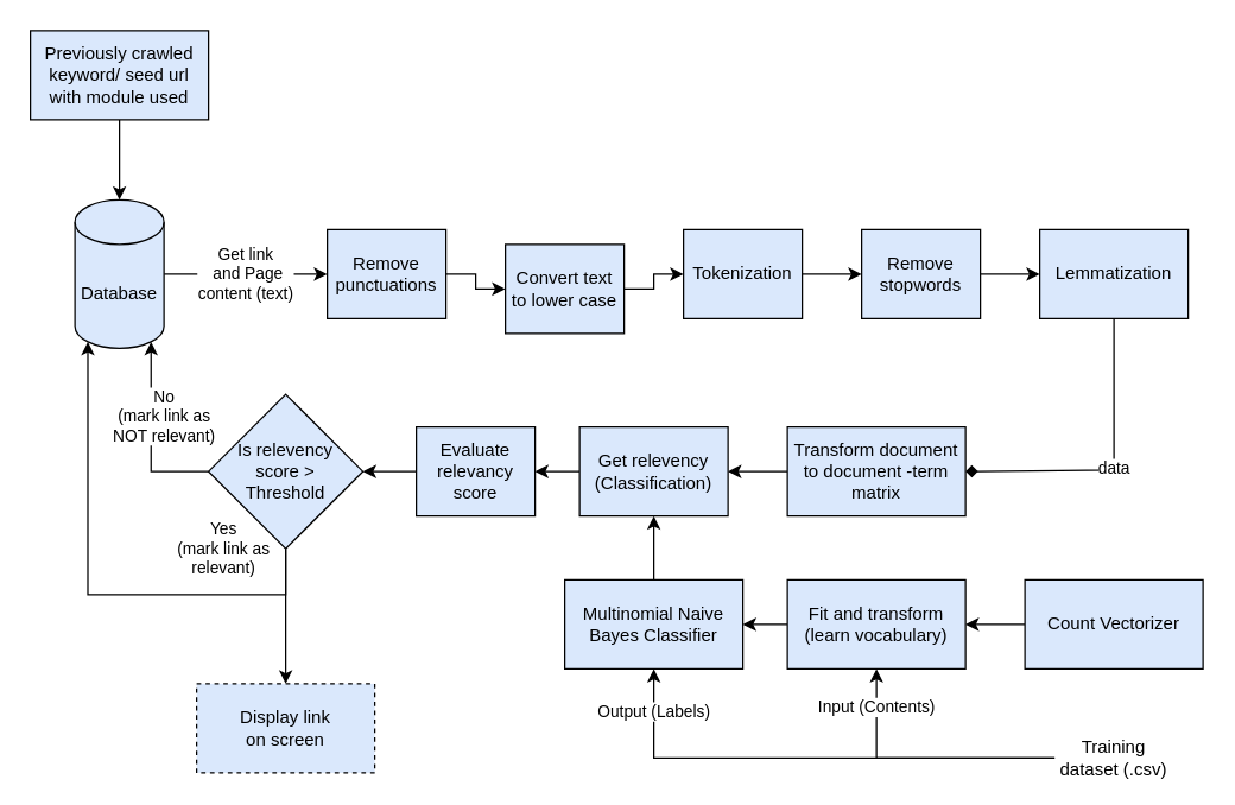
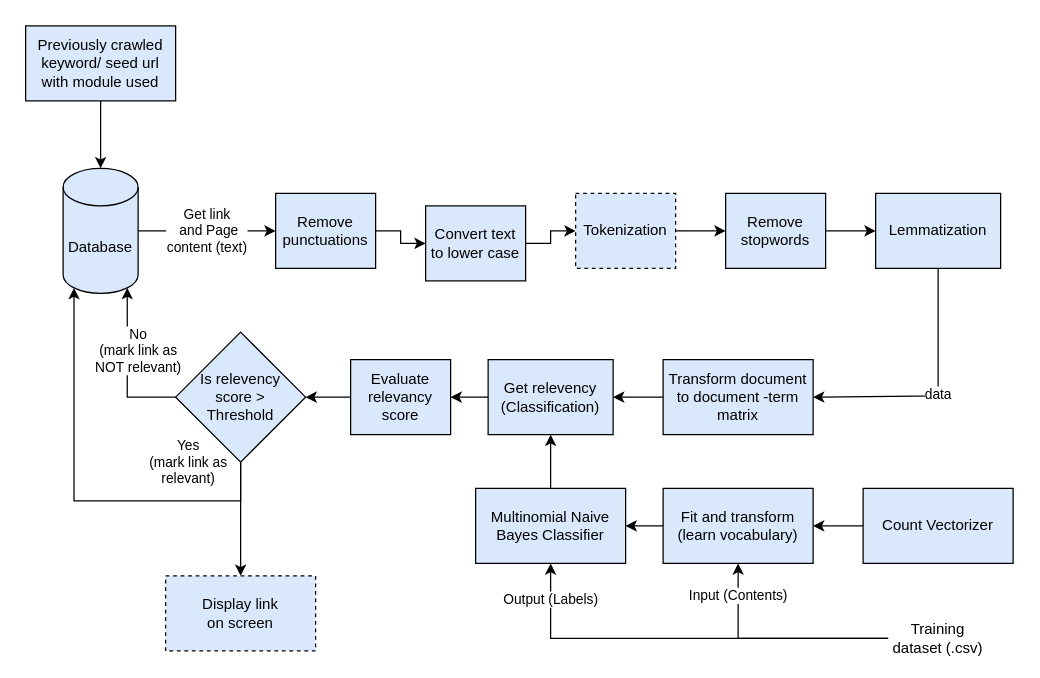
  <mxCell id="0" />
  <mxCell id="1" parent="0" />
  <mxCell id="2" value="" style="edgeStyle=orthogonalEdgeStyle;rounded=0;orthogonalLoop=1;jettySize=auto;html=1;" parent="1" source="3" target="5" edge="1"><mxGeometry relative="1" as="geometry" /></mxCell>
  <mxCell id="3" value="Previously crawled keyword/ seed url with module used" style="rounded=0;whiteSpace=wrap;html=1;fillColor=#dae8fc;" parent="1" vertex="1"><mxGeometry x="20" y="20" width="120" height="60" as="geometry" /></mxCell>
  <mxCell id="4" value="Get link&lt;br&gt;&amp;nbsp;and&amp;nbsp;Page &lt;br&gt;content (text)" style="edgeStyle=orthogonalEdgeStyle;rounded=0;orthogonalLoop=1;jettySize=auto;html=1;" parent="1" source="5" target="7" edge="1"><mxGeometry relative="1" as="geometry" /></mxCell>
  <mxCell id="5" value="Database" style="shape=cylinder3;whiteSpace=wrap;html=1;boundedLbl=1;backgroundOutline=1;size=15;fillColor=#dae8fc;" parent="1" vertex="1"><mxGeometry x="50" y="134" width="60" height="100" as="geometry" /></mxCell>
  <mxCell id="6" value="" style="edgeStyle=orthogonalEdgeStyle;rounded=0;orthogonalLoop=1;jettySize=auto;html=1;" parent="1" source="7" target="9" edge="1"><mxGeometry relative="1" as="geometry" /></mxCell>
  <mxCell id="7" value="Remove punctuations" style="whiteSpace=wrap;html=1;fillColor=#dae8fc;" parent="1" vertex="1"><mxGeometry x="220" y="154" width="80" height="60" as="geometry" /></mxCell>
  <mxCell id="8" value="" style="edgeStyle=orthogonalEdgeStyle;rounded=0;orthogonalLoop=1;jettySize=auto;html=1;" parent="1" source="9" target="11" edge="1"><mxGeometry relative="1" as="geometry" /></mxCell>
  <mxCell id="9" value="Convert text to lower case" style="whiteSpace=wrap;html=1;fillColor=#dae8fc;" parent="1" vertex="1"><mxGeometry x="340" y="164" width="80" height="60" as="geometry" /></mxCell>
  <mxCell id="10" value="" style="edgeStyle=orthogonalEdgeStyle;rounded=0;orthogonalLoop=1;jettySize=auto;html=1;" parent="1" source="11" target="21" edge="1"><mxGeometry relative="1" as="geometry" /></mxCell>
- <mxCell id="11" value="Tokenization" style="whiteSpace=wrap;html=1;fillColor=#dae8fc;" parent="1" vertex="1"><mxGeometry x="460" y="154" width="80" height="60" as="geometry" /></mxCell>
- <mxCell id="12" value="data" style="edgeStyle=orthogonalEdgeStyle;rounded=0;orthogonalLoop=1;jettySize=auto;html=1;exitX=0.5;exitY=1;exitDx=0;exitDy=0;entryX=1;entryY=0.5;entryDx=0;entryDy=0;endArrow=diamond;" parent="1" source="13" target="30" edge="1"><mxGeometry relative="1" as="geometry"><mxPoint x="750" y="250" as="sourcePoint" /><Array as="points"><mxPoint x="750" y="316" /></Array></mxGeometry></mxCell>
+ <mxCell id="11" value="Tokenization" style="whiteSpace=wrap;html=1;fillColor=#dae8fc;dashed=1;" parent="1" vertex="1"><mxGeometry x="460" y="154" width="80" height="60" as="geometry" /></mxCell>
+ <mxCell id="12" value="data" style="edgeStyle=orthogonalEdgeStyle;rounded=0;orthogonalLoop=1;jettySize=auto;html=1;exitX=0.5;exitY=1;exitDx=0;exitDy=0;entryX=1;entryY=0.5;entryDx=0;entryDy=0;" parent="1" source="13" target="30" edge="1"><mxGeometry relative="1" as="geometry"><mxPoint x="750" y="250" as="sourcePoint" /><Array as="points"><mxPoint x="750" y="316" /></Array></mxGeometry></mxCell>
  <mxCell id="13" value="Lemmatization" style="whiteSpace=wrap;html=1;fillColor=#dae8fc;" parent="1" vertex="1"><mxGeometry x="700" y="154" width="100" height="60" as="geometry" /></mxCell>
  <mxCell id="14" value="" style="edgeStyle=orthogonalEdgeStyle;rounded=0;orthogonalLoop=1;jettySize=auto;html=1;" parent="1" source="15" target="23" edge="1"><mxGeometry relative="1" as="geometry" /></mxCell>
  <mxCell id="15" value="Count Vectorizer" style="whiteSpace=wrap;html=1;fillColor=#dae8fc;" parent="1" vertex="1"><mxGeometry x="690" y="390" width="120" height="60" as="geometry" /></mxCell>
  <mxCell id="16" value="No&lt;br&gt;(mark link as &lt;br&gt;NOT relevant)" style="edgeStyle=orthogonalEdgeStyle;rounded=0;orthogonalLoop=1;jettySize=auto;html=1;exitX=0;exitY=0.5;exitDx=0;exitDy=0;entryX=0.855;entryY=1;entryDx=0;entryDy=-4.35;entryPerimeter=0;" parent="1" source="19" target="5" edge="1"><mxGeometry x="0.201" y="-9" relative="1" as="geometry"><Array as="points"><mxPoint x="101" y="317" /></Array><mxPoint as="offset" /></mxGeometry></mxCell>
  <mxCell id="17" value="Yes&lt;br&gt;(mark link as &lt;br&gt;relevant)" style="edgeStyle=orthogonalEdgeStyle;rounded=0;orthogonalLoop=1;jettySize=auto;html=1;exitX=0.5;exitY=1;exitDx=0;exitDy=0;entryX=0.145;entryY=1;entryDx=0;entryDy=-4.35;entryPerimeter=0;" parent="1" source="19" target="5" edge="1"><mxGeometry x="-0.564" y="-31" relative="1" as="geometry"><Array as="points"><mxPoint x="192" y="400" /><mxPoint x="59" y="400" /></Array><mxPoint as="offset" /></mxGeometry></mxCell>
  <mxCell id="18" style="edgeStyle=orthogonalEdgeStyle;rounded=0;orthogonalLoop=1;jettySize=auto;html=1;exitX=0.5;exitY=1;exitDx=0;exitDy=0;entryX=0.5;entryY=0;entryDx=0;entryDy=0;" parent="1" source="19" target="35" edge="1"><mxGeometry relative="1" as="geometry" /></mxCell>
  <mxCell id="19" value="Is relevency &lt;br&gt;score &amp;gt; &lt;br&gt;Threshold" style="rhombus;whiteSpace=wrap;html=1;fillColor=#dae8fc;" parent="1" vertex="1"><mxGeometry x="140" y="265" width="104" height="104" as="geometry" /></mxCell>
  <mxCell id="20" value="" style="edgeStyle=orthogonalEdgeStyle;rounded=0;orthogonalLoop=1;jettySize=auto;html=1;" parent="1" source="21" target="13" edge="1"><mxGeometry relative="1" as="geometry" /></mxCell>
  <mxCell id="21" value="Remove stopwords" style="whiteSpace=wrap;html=1;fillColor=#dae8fc;" parent="1" vertex="1"><mxGeometry x="580" y="154" width="80" height="60" as="geometry" /></mxCell>
  <mxCell id="22" value="" style="edgeStyle=orthogonalEdgeStyle;rounded=0;orthogonalLoop=1;jettySize=auto;html=1;" parent="1" source="23" target="28" edge="1"><mxGeometry relative="1" as="geometry" /></mxCell>
  <mxCell id="23" value="Fit and transform&lt;br&gt;(learn vocabulary)" style="whiteSpace=wrap;html=1;fillColor=#dae8fc;" parent="1" vertex="1"><mxGeometry x="530" y="390" width="120" height="60" as="geometry" /></mxCell>
  <mxCell id="24" value="Input (Contents)" style="edgeStyle=orthogonalEdgeStyle;rounded=0;orthogonalLoop=1;jettySize=auto;html=1;" parent="1" source="26" target="23" edge="1"><mxGeometry x="0.714" relative="1" as="geometry"><Array as="points"><mxPoint x="590" y="510" /></Array><mxPoint as="offset" /></mxGeometry></mxCell>
  <mxCell id="25" value="Output (Labels)" style="edgeStyle=orthogonalEdgeStyle;rounded=0;orthogonalLoop=1;jettySize=auto;html=1;exitX=0;exitY=0.5;exitDx=0;exitDy=0;entryX=0.5;entryY=1;entryDx=0;entryDy=0;" parent="1" source="26" target="28" edge="1"><mxGeometry x="0.824" relative="1" as="geometry"><mxPoint as="offset" /></mxGeometry></mxCell>
  <mxCell id="26" value="Training dataset (.csv)" style="text;html=1;strokeColor=none;fillColor=none;align=center;verticalAlign=middle;whiteSpace=wrap;rounded=0;" parent="1" vertex="1"><mxGeometry x="710" y="500" width="80" height="20" as="geometry" /></mxCell>
  <mxCell id="27" value="" style="edgeStyle=orthogonalEdgeStyle;rounded=0;orthogonalLoop=1;jettySize=auto;html=1;" parent="1" source="28" target="32" edge="1"><mxGeometry relative="1" as="geometry" /></mxCell>
  <mxCell id="28" value="Multinomial Naive Bayes Classifier" style="rounded=0;whiteSpace=wrap;html=1;fillColor=#dae8fc;" parent="1" vertex="1"><mxGeometry x="380" y="390" width="120" height="60" as="geometry" /></mxCell>
  <mxCell id="29" value="" style="edgeStyle=orthogonalEdgeStyle;rounded=0;orthogonalLoop=1;jettySize=auto;html=1;" parent="1" source="30" target="32" edge="1"><mxGeometry relative="1" as="geometry" /></mxCell>
  <mxCell id="30" value="Transform document to document -term matrix" style="whiteSpace=wrap;html=1;fillColor=#dae8fc;" parent="1" vertex="1"><mxGeometry x="530" y="287" width="120" height="60" as="geometry" /></mxCell>
  <mxCell id="31" value="" style="edgeStyle=orthogonalEdgeStyle;rounded=0;orthogonalLoop=1;jettySize=auto;html=1;" parent="1" source="32" target="34" edge="1"><mxGeometry relative="1" as="geometry" /></mxCell>
  <mxCell id="32" value="Get relevency (Classification)" style="rounded=0;whiteSpace=wrap;html=1;fillColor=#dae8fc;" parent="1" vertex="1"><mxGeometry x="390" y="287" width="100" height="60" as="geometry" /></mxCell>
  <mxCell id="33" style="edgeStyle=orthogonalEdgeStyle;rounded=0;orthogonalLoop=1;jettySize=auto;html=1;exitX=0;exitY=0.5;exitDx=0;exitDy=0;entryX=1;entryY=0.5;entryDx=0;entryDy=0;" parent="1" source="34" target="19" edge="1"><mxGeometry relative="1" as="geometry" /></mxCell>
  <mxCell id="34" value="Evaluate relevancy score" style="rounded=0;whiteSpace=wrap;html=1;fillColor=#dae8fc;" parent="1" vertex="1"><mxGeometry x="280" y="287" width="80" height="60" as="geometry" /></mxCell>
  <mxCell id="35" value="Display link &lt;br&gt;on screen" style="rounded=0;whiteSpace=wrap;html=1;fillColor=#dae8fc;dashed=1;" parent="1" vertex="1"><mxGeometry x="132" y="460" width="120" height="60" as="geometry" /></mxCell>
